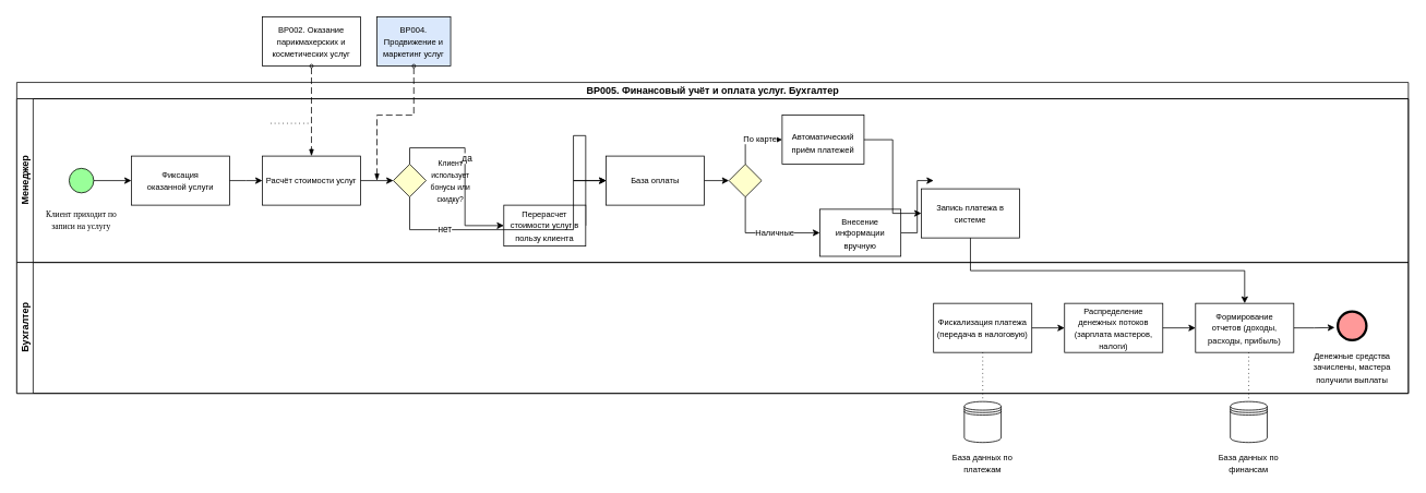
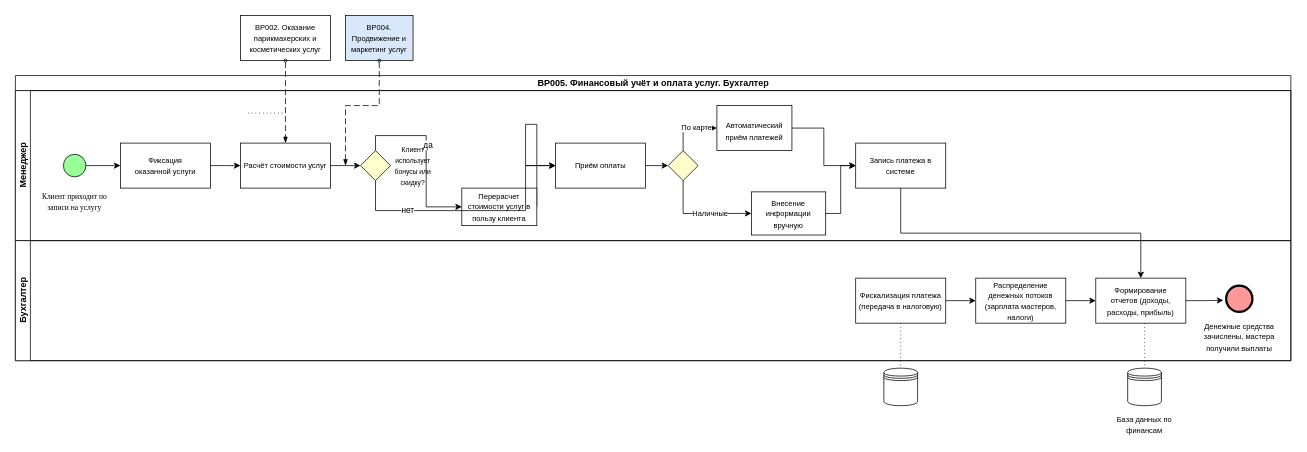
  <mxCell id="0" />
  <mxCell id="1" parent="0" />
  <mxCell id="2" value="BP005. Финансовый учёт и оплата услуг. Бухгалтер" style="swimlane;childLayout=stackLayout;resizeParent=1;resizeParentMax=0;horizontal=1;startSize=20;horizontalStack=0;html=1;" vertex="1" parent="1"><mxGeometry x="20" y="100" width="1700" height="380" as="geometry"><mxRectangle x="150" y="40" width="60" height="30" as="alternateBounds" /></mxGeometry></mxCell>
  <mxCell id="3" value="Менеджер" style="swimlane;startSize=20;horizontal=0;html=1;" vertex="1" parent="2"><mxGeometry y="20" width="1700" height="200" as="geometry" /></mxCell>
  <mxCell id="4" value="" style="ellipse;whiteSpace=wrap;html=1;aspect=fixed;fillColor=light-dark(#99FF99,var(--ge-dark-color, #121212));" vertex="1" parent="3"><mxGeometry x="64" y="85" width="30" height="30" as="geometry" /></mxCell>
  <mxCell id="5" value="" style="endArrow=classic;html=1;rounded=0;exitX=1;exitY=0.5;exitDx=0;exitDy=0;entryX=0;entryY=0.5;entryDx=0;entryDy=0;entryPerimeter=0;" edge="1" parent="3" source="4" target="7"><mxGeometry width="50" height="50" relative="1" as="geometry"><mxPoint x="324" y="270" as="sourcePoint" /><mxPoint x="134" y="100" as="targetPoint" /></mxGeometry></mxCell>
  <mxCell id="6" value="&lt;font size=&quot;1&quot; face=&quot;Times New Roman&quot;&gt;Клиент приходит по записи на услугу&lt;/font&gt;" style="text;html=1;align=center;verticalAlign=middle;whiteSpace=wrap;rounded=0;" vertex="1" parent="3"><mxGeometry x="24" y="130" width="110" height="35" as="geometry" /></mxCell>
  <mxCell id="7" value="&lt;font style=&quot;font-size: 10px;&quot;&gt;Фиксация&lt;/font&gt;&lt;div&gt;&lt;font style=&quot;font-size: 10px;&quot;&gt;оказанной услуги&lt;/font&gt;&lt;/div&gt;" style="points=[[0.25,0,0],[0.5,0,0],[0.75,0,0],[1,0.25,0],[1,0.5,0],[1,0.75,0],[0.75,1,0],[0.5,1,0],[0.25,1,0],[0,0.75,0],[0,0.5,0],[0,0.25,0]];shape=mxgraph.bpmn.task2;whiteSpace=wrap;rectStyle=rounded;size=10;html=1;container=1;expand=0;collapsible=0;taskMarker=user;" vertex="1" parent="3"><mxGeometry x="140" y="70" width="120" height="60" as="geometry" /></mxCell>
  <mxCell id="8" style="edgeStyle=orthogonalEdgeStyle;rounded=0;orthogonalLoop=1;jettySize=auto;html=1;exitX=1;exitY=0.5;exitDx=0;exitDy=0;exitPerimeter=0;entryX=0;entryY=0.5;entryDx=0;entryDy=0;entryPerimeter=0;" edge="1" parent="3" source="7"><mxGeometry relative="1" as="geometry"><mxPoint x="300.0" y="100" as="targetPoint" /></mxGeometry></mxCell>
  <mxCell id="9" value="" style="edgeStyle=elbowEdgeStyle;fontSize=12;html=1;endFill=0;startFill=0;endSize=6;startSize=6;dashed=1;dashPattern=1 4;endArrow=none;startArrow=none;rounded=0;" edge="1" parent="3"><mxGeometry width="160" relative="1" as="geometry"><mxPoint x="310" y="30" as="sourcePoint" /><mxPoint x="360" y="30" as="targetPoint" /></mxGeometry></mxCell>
- <mxCell id="10" value="&lt;span style=&quot;font-size: 10px;&quot;&gt;База оплаты&lt;/span&gt;" style="points=[[0.25,0,0],[0.5,0,0],[0.75,0,0],[1,0.25,0],[1,0.5,0],[1,0.75,0],[0.75,1,0],[0.5,1,0],[0.25,1,0],[0,0.75,0],[0,0.5,0],[0,0.25,0]];shape=mxgraph.bpmn.task2;whiteSpace=wrap;rectStyle=rounded;size=10;html=1;container=1;expand=0;collapsible=0;taskMarker=user;" vertex="1" parent="3"><mxGeometry x="720" y="70" width="120" height="60" as="geometry" /></mxCell>
+ <mxCell id="10" value="&lt;span style=&quot;font-size: 10px;&quot;&gt;Приём оплаты&lt;/span&gt;" style="points=[[0.25,0,0],[0.5,0,0],[0.75,0,0],[1,0.25,0],[1,0.5,0],[1,0.75,0],[0.75,1,0],[0.5,1,0],[0.25,1,0],[0,0.75,0],[0,0.5,0],[0,0.25,0]];shape=mxgraph.bpmn.task2;whiteSpace=wrap;rectStyle=rounded;size=10;html=1;container=1;expand=0;collapsible=0;taskMarker=user;" vertex="1" parent="3"><mxGeometry x="720" y="70" width="120" height="60" as="geometry" /></mxCell>
  <mxCell id="11" value="&lt;font style=&quot;font-size: 10px;&quot;&gt;Расчёт стоимости услуг&lt;/font&gt;" style="points=[[0.25,0,0],[0.5,0,0],[0.75,0,0],[1,0.25,0],[1,0.5,0],[1,0.75,0],[0.75,1,0],[0.5,1,0],[0.25,1,0],[0,0.75,0],[0,0.5,0],[0,0.25,0]];shape=mxgraph.bpmn.task2;whiteSpace=wrap;rectStyle=rounded;size=10;html=1;container=1;expand=0;collapsible=0;taskMarker=service;" vertex="1" parent="3"><mxGeometry x="300" y="70" width="120" height="60" as="geometry" /></mxCell>
  <mxCell id="12" value="" style="points=[[0.25,0.25,0],[0.5,0,0],[0.75,0.25,0],[1,0.5,0],[0.75,0.75,0],[0.5,1,0],[0.25,0.75,0],[0,0.5,0]];shape=mxgraph.bpmn.gateway2;html=1;verticalLabelPosition=bottom;labelBackgroundColor=#ffffff;verticalAlign=top;align=center;perimeter=rhombusPerimeter;outlineConnect=0;outline=none;symbol=none;fillColor=light-dark(#FFFFCC,var(--ge-dark-color, #121212));" vertex="1" parent="3"><mxGeometry x="460" y="80" width="40" height="40" as="geometry" /></mxCell>
  <mxCell id="13" style="edgeStyle=orthogonalEdgeStyle;rounded=0;orthogonalLoop=1;jettySize=auto;html=1;exitX=1;exitY=0.5;exitDx=0;exitDy=0;exitPerimeter=0;entryX=0;entryY=0.5;entryDx=0;entryDy=0;entryPerimeter=0;" edge="1" parent="3" source="11" target="12"><mxGeometry relative="1" as="geometry" /></mxCell>
  <mxCell id="14" value="&lt;font style=&quot;font-size: 9px;&quot;&gt;Клиент использует бонусы или скидку?&lt;/font&gt;" style="text;html=1;align=center;verticalAlign=middle;whiteSpace=wrap;rounded=0;" vertex="1" parent="3"><mxGeometry x="490" y="87.5" width="80" height="25" as="geometry" /></mxCell>
  <mxCell id="15" style="edgeStyle=orthogonalEdgeStyle;rounded=0;orthogonalLoop=1;jettySize=auto;html=1;exitX=1;exitY=0.5;exitDx=0;exitDy=0;exitPerimeter=0;entryX=0;entryY=0.5;entryDx=0;entryDy=0;entryPerimeter=0;" edge="1" parent="3" source="16" target="10"><mxGeometry relative="1" as="geometry"><mxPoint x="700" y="100" as="targetPoint" /><Array as="points"><mxPoint x="680" y="45" /><mxPoint x="680" y="100" /></Array></mxGeometry></mxCell>
  <mxCell id="16" value="&lt;font style=&quot;font-size: 10px;&quot;&gt;Перерасчет стоимости услуг в пользу клиента&lt;/font&gt;" style="points=[[0.25,0,0],[0.5,0,0],[0.75,0,0],[1,0.25,0],[1,0.5,0],[1,0.75,0],[0.75,1,0],[0.5,1,0],[0.25,1,0],[0,0.75,0],[0,0.5,0],[0,0.25,0]];shape=mxgraph.bpmn.task2;whiteSpace=wrap;rectStyle=rounded;size=10;html=1;container=1;expand=0;collapsible=0;taskMarker=service;" vertex="1" parent="3"><mxGeometry x="595" y="130" width="100" height="50" as="geometry" /></mxCell>
  <mxCell id="17" style="edgeStyle=orthogonalEdgeStyle;rounded=0;orthogonalLoop=1;jettySize=auto;html=1;exitX=0.5;exitY=0;exitDx=0;exitDy=0;exitPerimeter=0;entryX=0;entryY=0.5;entryDx=0;entryDy=0;entryPerimeter=0;" edge="1" parent="3" source="12" target="16"><mxGeometry relative="1" as="geometry" /></mxCell>
  <mxCell id="18" value="да" style="edgeLabel;html=1;align=center;verticalAlign=middle;resizable=0;points=[];" vertex="1" connectable="0" parent="17"><mxGeometry x="-0.127" y="2" relative="1" as="geometry"><mxPoint as="offset" /></mxGeometry></mxCell>
  <mxCell id="19" style="edgeStyle=orthogonalEdgeStyle;rounded=0;orthogonalLoop=1;jettySize=auto;html=1;exitX=0.5;exitY=1;exitDx=0;exitDy=0;exitPerimeter=0;entryX=0;entryY=0.5;entryDx=0;entryDy=0;entryPerimeter=0;" edge="1" parent="3" source="12" target="10"><mxGeometry relative="1" as="geometry"><Array as="points"><mxPoint x="480" y="160" /><mxPoint x="680" y="160" /><mxPoint x="680" y="100" /></Array></mxGeometry></mxCell>
  <mxCell id="20" value="нет" style="edgeLabel;html=1;align=center;verticalAlign=middle;resizable=0;points=[];" vertex="1" connectable="0" parent="19"><mxGeometry x="-0.516" y="1" relative="1" as="geometry"><mxPoint as="offset" /></mxGeometry></mxCell>
  <mxCell id="21" value="" style="points=[[0.25,0.25,0],[0.5,0,0],[0.75,0.25,0],[1,0.5,0],[0.75,0.75,0],[0.5,1,0],[0.25,0.75,0],[0,0.5,0]];shape=mxgraph.bpmn.gateway2;html=1;verticalLabelPosition=bottom;labelBackgroundColor=#ffffff;verticalAlign=top;align=center;perimeter=rhombusPerimeter;outlineConnect=0;outline=none;symbol=none;fillColor=light-dark(#FFFFCC,var(--ge-dark-color, #121212));" vertex="1" parent="3"><mxGeometry x="870" y="80" width="40" height="40" as="geometry" /></mxCell>
  <mxCell id="22" style="edgeStyle=orthogonalEdgeStyle;rounded=0;orthogonalLoop=1;jettySize=auto;html=1;exitX=1;exitY=0.5;exitDx=0;exitDy=0;exitPerimeter=0;entryX=0;entryY=0.5;entryDx=0;entryDy=0;entryPerimeter=0;" edge="1" parent="3" source="10" target="21"><mxGeometry relative="1" as="geometry" /></mxCell>
  <mxCell id="23" value="&lt;font style=&quot;font-size: 10px;&quot;&gt;Автоматический приём платежей&lt;/font&gt;" style="points=[[0.25,0,0],[0.5,0,0],[0.75,0,0],[1,0.25,0],[1,0.5,0],[1,0.75,0],[0.75,1,0],[0.5,1,0],[0.25,1,0],[0,0.75,0],[0,0.5,0],[0,0.25,0]];shape=mxgraph.bpmn.task2;whiteSpace=wrap;rectStyle=rounded;size=10;html=1;container=1;expand=0;collapsible=0;taskMarker=service;spacingBottom=-7;" vertex="1" parent="3"><mxGeometry x="935" y="20" width="100" height="60" as="geometry" /></mxCell>
  <mxCell id="24" style="edgeStyle=orthogonalEdgeStyle;rounded=0;orthogonalLoop=1;jettySize=auto;html=1;exitX=1;exitY=0.5;exitDx=0;exitDy=0;exitPerimeter=0;" edge="1" parent="3" source="25"><mxGeometry relative="1" as="geometry"><mxPoint x="1120" y="100" as="targetPoint" /><Array as="points"><mxPoint x="1100" y="164" /><mxPoint x="1100" y="100" /></Array></mxGeometry></mxCell>
  <mxCell id="25" value="&lt;span style=&quot;font-size: 10px;&quot;&gt;Внесение информации вручную&lt;/span&gt;" style="points=[[0.25,0,0],[0.5,0,0],[0.75,0,0],[1,0.25,0],[1,0.5,0],[1,0.75,0],[0.75,1,0],[0.5,1,0],[0.25,1,0],[0,0.75,0],[0,0.5,0],[0,0.25,0]];shape=mxgraph.bpmn.task2;whiteSpace=wrap;rectStyle=rounded;size=10;html=1;container=1;expand=0;collapsible=0;taskMarker=user;" vertex="1" parent="3"><mxGeometry x="981" y="135" width="99" height="57.5" as="geometry" /></mxCell>
  <mxCell id="26" style="edgeStyle=orthogonalEdgeStyle;rounded=0;orthogonalLoop=1;jettySize=auto;html=1;exitX=0.5;exitY=0;exitDx=0;exitDy=0;exitPerimeter=0;entryX=0;entryY=0.5;entryDx=0;entryDy=0;entryPerimeter=0;" edge="1" parent="3" source="21" target="23"><mxGeometry relative="1" as="geometry" /></mxCell>
  <mxCell id="27" value="&lt;font style=&quot;font-size: 10px;&quot;&gt;По карте&lt;/font&gt;" style="edgeLabel;html=1;align=center;verticalAlign=middle;resizable=0;points=[];" vertex="1" connectable="0" parent="26"><mxGeometry x="0.243" y="2" relative="1" as="geometry"><mxPoint as="offset" /></mxGeometry></mxCell>
  <mxCell id="28" style="edgeStyle=orthogonalEdgeStyle;rounded=0;orthogonalLoop=1;jettySize=auto;html=1;exitX=0.5;exitY=1;exitDx=0;exitDy=0;exitPerimeter=0;entryX=0;entryY=0.5;entryDx=0;entryDy=0;entryPerimeter=0;" edge="1" parent="3" source="21" target="25"><mxGeometry relative="1" as="geometry" /></mxCell>
  <mxCell id="29" value="&lt;font style=&quot;font-size: 10px;&quot;&gt;Наличные&lt;/font&gt;" style="edgeLabel;html=1;align=center;verticalAlign=middle;resizable=0;points=[];" vertex="1" connectable="0" parent="28"><mxGeometry x="0.172" relative="1" as="geometry"><mxPoint as="offset" /></mxGeometry></mxCell>
- <mxCell id="30" value="&lt;span style=&quot;font-size: 10px;&quot;&gt;Запись платежа в системе&lt;/span&gt;" style="points=[[0.25,0,0],[0.5,0,0],[0.75,0,0],[1,0.25,0],[1,0.5,0],[1,0.75,0],[0.75,1,0],[0.5,1,0],[0.25,1,0],[0,0.75,0],[0,0.5,0],[0,0.25,0]];shape=mxgraph.bpmn.task2;whiteSpace=wrap;rectStyle=rounded;size=10;html=1;container=1;expand=0;collapsible=0;taskMarker=service;" vertex="1" parent="3"><mxGeometry x="1105" y="110" width="120" height="60" as="geometry" /></mxCell>
+ <mxCell id="30" value="&lt;span style=&quot;font-size: 10px;&quot;&gt;Запись платежа в системе&lt;/span&gt;" style="points=[[0.25,0,0],[0.5,0,0],[0.75,0,0],[1,0.25,0],[1,0.5,0],[1,0.75,0],[0.75,1,0],[0.5,1,0],[0.25,1,0],[0,0.75,0],[0,0.5,0],[0,0.25,0]];shape=mxgraph.bpmn.task2;whiteSpace=wrap;rectStyle=rounded;size=10;html=1;container=1;expand=0;collapsible=0;taskMarker=service;" vertex="1" parent="3"><mxGeometry x="1120" y="70" width="120" height="60" as="geometry" /></mxCell>
  <mxCell id="31" style="edgeStyle=orthogonalEdgeStyle;rounded=0;orthogonalLoop=1;jettySize=auto;html=1;exitX=1;exitY=0.5;exitDx=0;exitDy=0;exitPerimeter=0;entryX=0;entryY=0.5;entryDx=0;entryDy=0;entryPerimeter=0;" edge="1" parent="3" source="23" target="30"><mxGeometry relative="1" as="geometry" /></mxCell>
  <mxCell id="32" value="Бухгалтер" style="swimlane;startSize=20;horizontal=0;html=1;" vertex="1" parent="2"><mxGeometry y="220" width="1700" height="160" as="geometry" /></mxCell>
  <mxCell id="33" value="&lt;font style=&quot;font-size: 10px;&quot;&gt;&lt;span style=&quot;&quot; data-end=&quot;2982&quot; data-start=&quot;2958&quot;&gt;Фискализация платежа&lt;/span&gt; (передача в налоговую)&lt;/font&gt;" style="points=[[0.25,0,0],[0.5,0,0],[0.75,0,0],[1,0.25,0],[1,0.5,0],[1,0.75,0],[0.75,1,0],[0.5,1,0],[0.25,1,0],[0,0.75,0],[0,0.5,0],[0,0.25,0]];shape=mxgraph.bpmn.task2;whiteSpace=wrap;rectStyle=rounded;size=10;html=1;container=1;expand=0;collapsible=0;taskMarker=service;" vertex="1" parent="32"><mxGeometry x="1120" y="50" width="120" height="60" as="geometry" /></mxCell>
  <mxCell id="34" value="&lt;font style=&quot;font-size: 10px;&quot;&gt;&lt;span style=&quot;&quot; data-end=&quot;3102&quot; data-start=&quot;3068&quot;&gt;Распределение денежных потоков&lt;/span&gt; (зарплата мастеров, налоги)&lt;/font&gt;" style="points=[[0.25,0,0],[0.5,0,0],[0.75,0,0],[1,0.25,0],[1,0.5,0],[1,0.75,0],[0.75,1,0],[0.5,1,0],[0.25,1,0],[0,0.75,0],[0,0.5,0],[0,0.25,0]];shape=mxgraph.bpmn.task2;whiteSpace=wrap;rectStyle=rounded;size=10;html=1;container=1;expand=0;collapsible=0;taskMarker=user;" vertex="1" parent="32"><mxGeometry x="1280" y="50" width="120" height="60" as="geometry" /></mxCell>
  <mxCell id="35" style="edgeStyle=orthogonalEdgeStyle;rounded=0;orthogonalLoop=1;jettySize=auto;html=1;exitX=1;exitY=0.5;exitDx=0;exitDy=0;exitPerimeter=0;entryX=0;entryY=0.5;entryDx=0;entryDy=0;entryPerimeter=0;" edge="1" parent="32" source="33" target="34"><mxGeometry relative="1" as="geometry" /></mxCell>
  <mxCell id="36" style="edgeStyle=orthogonalEdgeStyle;rounded=0;orthogonalLoop=1;jettySize=auto;html=1;exitX=1;exitY=0.5;exitDx=0;exitDy=0;exitPerimeter=0;" edge="1" parent="32" source="37"><mxGeometry relative="1" as="geometry"><mxPoint x="1610" y="79.556" as="targetPoint" /></mxGeometry></mxCell>
  <mxCell id="37" value="&lt;font style=&quot;font-size: 10px;&quot;&gt;&lt;span style=&quot;&quot; data-end=&quot;3175&quot; data-start=&quot;3151&quot;&gt;Формирование&lt;/span&gt;&lt;/font&gt;&lt;div&gt;&lt;font style=&quot;font-size: 10px;&quot;&gt;&lt;span style=&quot;&quot; data-end=&quot;3175&quot; data-start=&quot;3151&quot;&gt;отчетов&lt;/span&gt; (доходы, расходы, прибыль)&lt;/font&gt;&lt;/div&gt;" style="points=[[0.25,0,0],[0.5,0,0],[0.75,0,0],[1,0.25,0],[1,0.5,0],[1,0.75,0],[0.75,1,0],[0.5,1,0],[0.25,1,0],[0,0.75,0],[0,0.5,0],[0,0.25,0]];shape=mxgraph.bpmn.task2;whiteSpace=wrap;rectStyle=rounded;size=10;html=1;container=1;expand=0;collapsible=0;taskMarker=user;" vertex="1" parent="32"><mxGeometry x="1440" y="50" width="120" height="60" as="geometry" /></mxCell>
  <mxCell id="38" style="edgeStyle=orthogonalEdgeStyle;rounded=0;orthogonalLoop=1;jettySize=auto;html=1;exitX=1;exitY=0.5;exitDx=0;exitDy=0;exitPerimeter=0;entryX=0;entryY=0.5;entryDx=0;entryDy=0;entryPerimeter=0;" edge="1" parent="32" source="34" target="37"><mxGeometry relative="1" as="geometry" /></mxCell>
  <mxCell id="39" value="" style="points=[[0.145,0.145,0],[0.5,0,0],[0.855,0.145,0],[1,0.5,0],[0.855,0.855,0],[0.5,1,0],[0.145,0.855,0],[0,0.5,0]];shape=mxgraph.bpmn.event;html=1;verticalLabelPosition=bottom;labelBackgroundColor=#ffffff;verticalAlign=top;align=center;perimeter=ellipsePerimeter;outlineConnect=0;aspect=fixed;outline=end;symbol=terminate2;fillColor=light-dark(#FF9999,var(--ge-dark-color, #121212));" vertex="1" parent="32"><mxGeometry x="1613.75" y="60" width="35" height="35" as="geometry" /></mxCell>
  <mxCell id="40" value="&lt;span style=&quot;font-size: 10px;&quot;&gt;Денежные средства зачислены, мастера получили выплаты&lt;/span&gt;" style="text;html=1;align=center;verticalAlign=middle;whiteSpace=wrap;rounded=0;" vertex="1" parent="32"><mxGeometry x="1580" y="112.5" width="102.5" height="30" as="geometry" /></mxCell>
  <mxCell id="41" style="edgeStyle=orthogonalEdgeStyle;rounded=0;orthogonalLoop=1;jettySize=auto;html=1;exitX=0.5;exitY=1;exitDx=0;exitDy=0;exitPerimeter=0;" edge="1" parent="2" source="30" target="37"><mxGeometry relative="1" as="geometry" /></mxCell>
- <mxCell id="42" value="&lt;span style=&quot;font-size: 10px;&quot;&gt;База данных по платежам&lt;/span&gt;" style="text;html=1;align=center;verticalAlign=middle;whiteSpace=wrap;rounded=0;" vertex="1" parent="1"><mxGeometry x="1155" y="550" width="90" height="30" as="geometry" /></mxCell>
  <mxCell id="43" value="" style="shape=datastore;html=1;labelPosition=center;verticalLabelPosition=bottom;align=center;verticalAlign=top;" vertex="1" parent="1"><mxGeometry x="1177.5" y="490" width="45" height="50" as="geometry" /></mxCell>
  <mxCell id="44" value="&lt;font style=&quot;font-size: 10px;&quot;&gt;BP002.&amp;nbsp;Оказание парикмахерских и косметических услуг&lt;/font&gt;" style="rounded=0;whiteSpace=wrap;html=1;" vertex="1" parent="1"><mxGeometry x="320" y="20" width="120" height="60" as="geometry" /></mxCell>
  <mxCell id="45" value="" style="dashed=1;dashPattern=8 4;endArrow=blockThin;endFill=1;startArrow=oval;startFill=0;endSize=6;startSize=4;html=1;rounded=0;exitX=0.5;exitY=1;exitDx=0;exitDy=0;entryX=0.5;entryY=0;entryDx=0;entryDy=0;entryPerimeter=0;" edge="1" parent="1" source="44"><mxGeometry width="160" relative="1" as="geometry"><mxPoint x="470" y="240" as="sourcePoint" /><mxPoint x="380" y="190" as="targetPoint" /></mxGeometry></mxCell>
  <mxCell id="46" value="&lt;font style=&quot;font-size: 10px;&quot;&gt;BP004.&lt;/font&gt;&lt;div&gt;&lt;font style=&quot;font-size: 10px;&quot;&gt;Продвижение и маркетинг услуг&lt;/font&gt;&lt;/div&gt;" style="rounded=0;whiteSpace=wrap;html=1;fillColor=#dae8fc;" vertex="1" parent="1"><mxGeometry x="460" y="20" width="90" height="60" as="geometry" /></mxCell>
  <mxCell id="47" value="" style="dashed=1;dashPattern=8 4;endArrow=blockThin;endFill=1;startArrow=oval;startFill=0;endSize=6;startSize=4;html=1;rounded=0;exitX=0.5;exitY=1;exitDx=0;exitDy=0;" edge="1" parent="1" source="46"><mxGeometry width="160" relative="1" as="geometry"><mxPoint x="610" y="240" as="sourcePoint" /><mxPoint x="460" y="220" as="targetPoint" /><Array as="points"><mxPoint x="505" y="140" /><mxPoint x="460" y="140" /></Array></mxGeometry></mxCell>
  <mxCell id="48" value="" style="edgeStyle=elbowEdgeStyle;fontSize=12;html=1;endFill=0;startFill=0;endSize=6;startSize=6;dashed=1;dashPattern=1 4;endArrow=none;startArrow=none;rounded=0;entryX=0.5;entryY=0;entryDx=0;entryDy=0;exitX=0.5;exitY=1;exitDx=0;exitDy=0;exitPerimeter=0;" edge="1" parent="1" source="33" target="43"><mxGeometry width="160" relative="1" as="geometry"><mxPoint x="1140" y="410" as="sourcePoint" /><mxPoint x="1300" y="410" as="targetPoint" /></mxGeometry></mxCell>
  <mxCell id="49" value="&lt;span style=&quot;font-size: 10px;&quot;&gt;База данных по финансам&lt;/span&gt;" style="text;html=1;align=center;verticalAlign=middle;whiteSpace=wrap;rounded=0;" vertex="1" parent="1"><mxGeometry x="1480" y="550" width="90" height="30" as="geometry" /></mxCell>
  <mxCell id="50" value="" style="shape=datastore;html=1;labelPosition=center;verticalLabelPosition=bottom;align=center;verticalAlign=top;" vertex="1" parent="1"><mxGeometry x="1502.5" y="490" width="45" height="50" as="geometry" /></mxCell>
  <mxCell id="51" value="" style="edgeStyle=elbowEdgeStyle;fontSize=12;html=1;endFill=0;startFill=0;endSize=6;startSize=6;dashed=1;dashPattern=1 4;endArrow=none;startArrow=none;rounded=0;entryX=0.5;entryY=0;entryDx=0;entryDy=0;exitX=0.5;exitY=1;exitDx=0;exitDy=0;exitPerimeter=0;" edge="1" parent="1" target="50"><mxGeometry width="160" relative="1" as="geometry"><mxPoint x="1525" y="430" as="sourcePoint" /><mxPoint x="1625" y="410" as="targetPoint" /></mxGeometry></mxCell>
